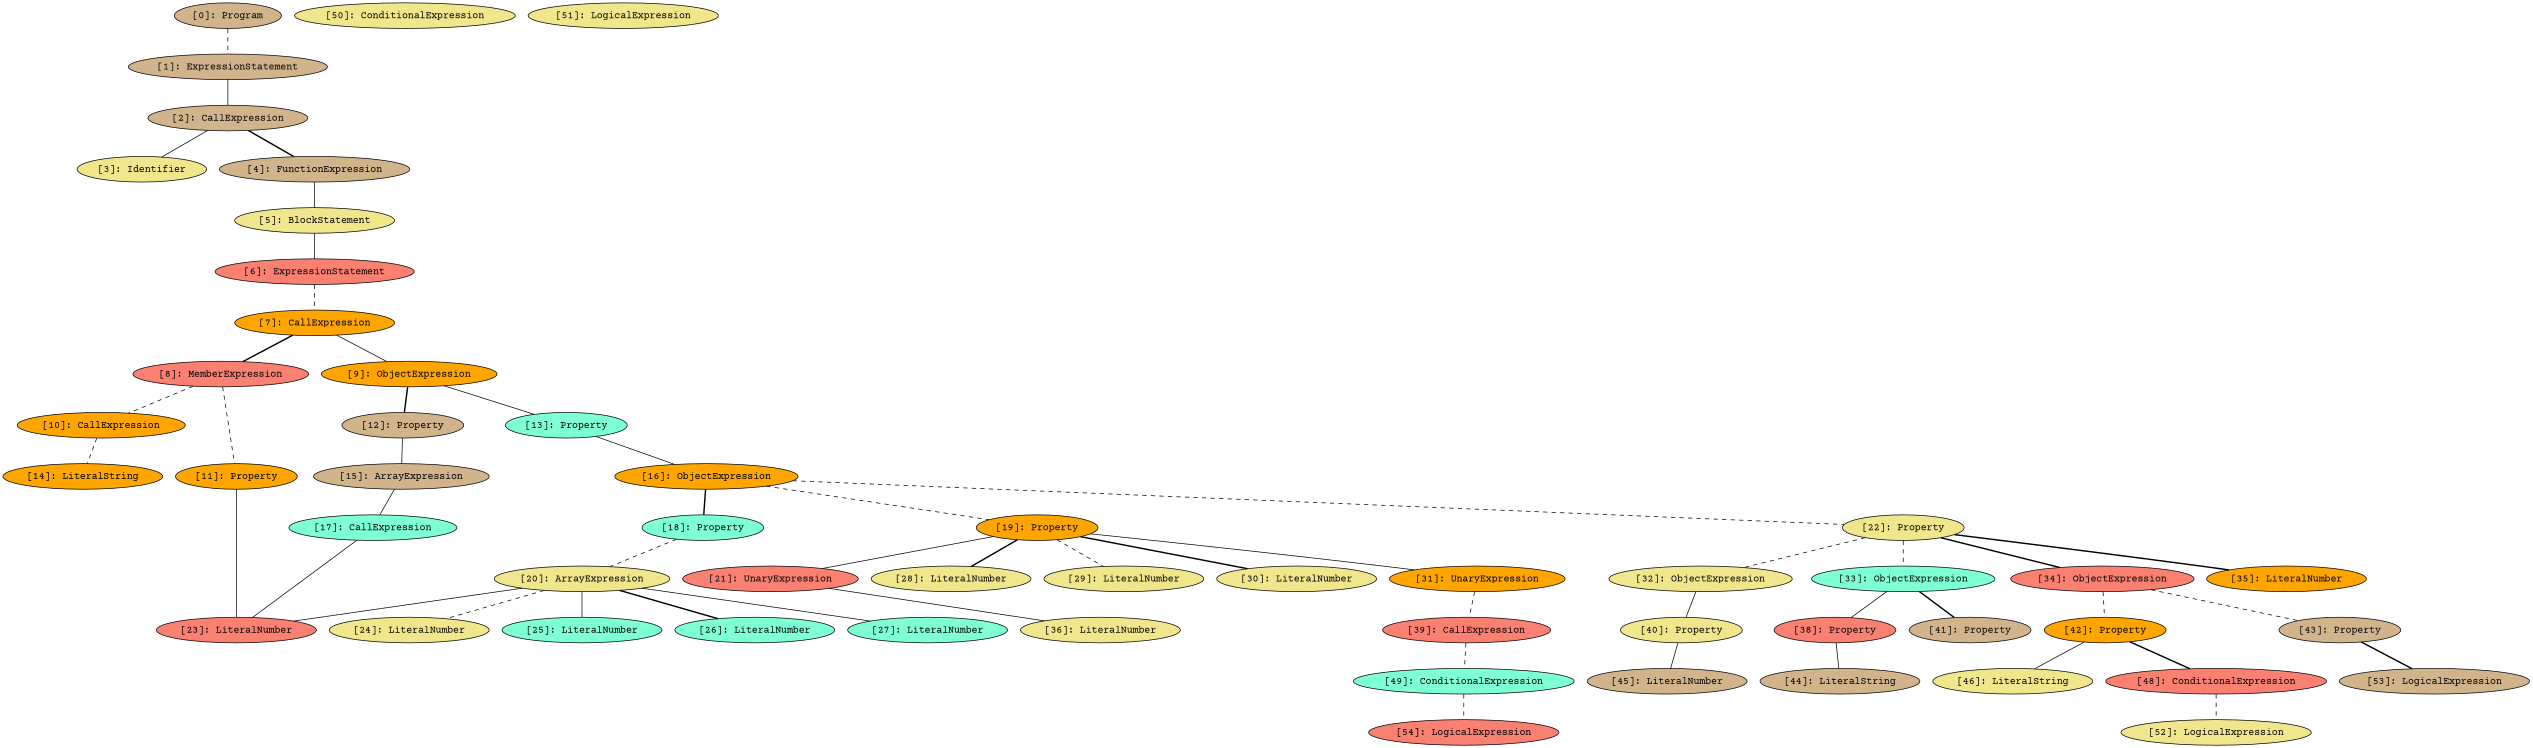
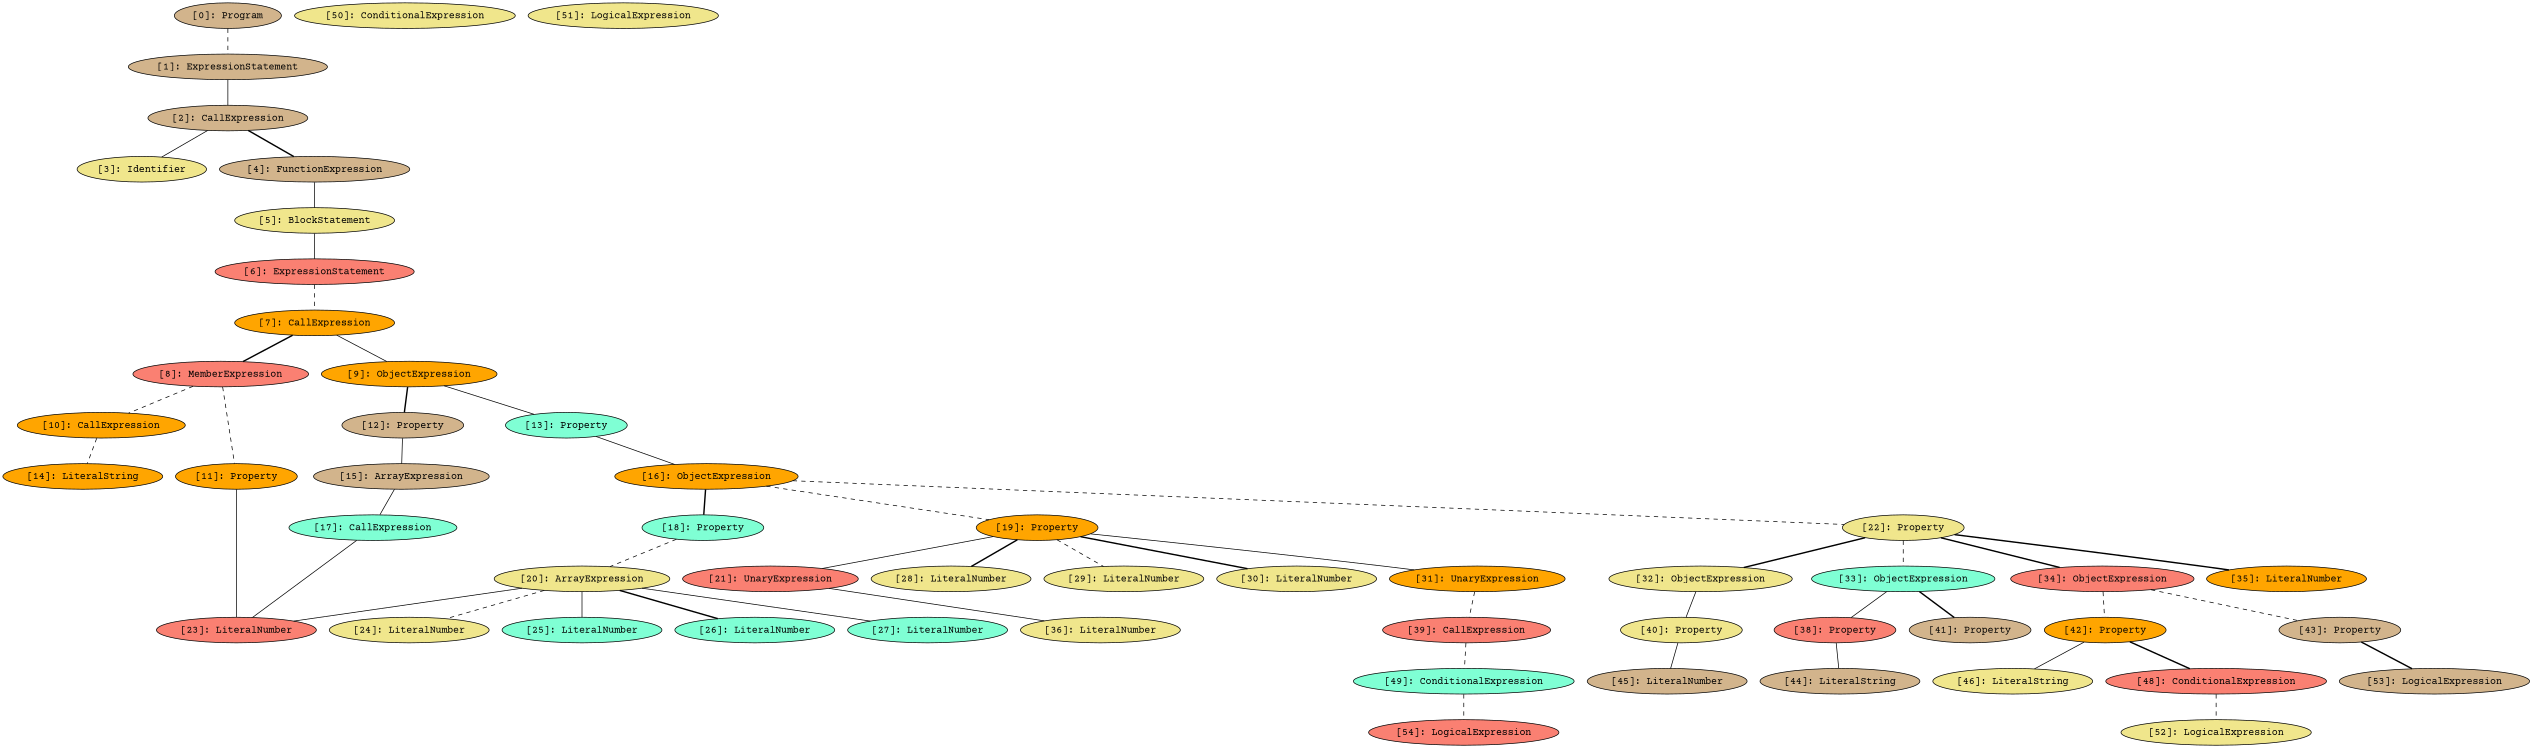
  graph {
    fontname="Courier Prime"
    node [fillcolor=khaki fontname="Courier Prime" style=filled]
    edge [fontname="Courier Prime" style=solid]
    n1 [fillcolor=tan label="[0]: Program"]
    n2 [fillcolor=tan label="[1]: ExpressionStatement"]
    n3 [fillcolor=tan label="[2]: CallExpression"]
    n4 [label="[3]: Identifier"]
    n5 [fillcolor=tan label="[4]: FunctionExpression"]
    n6 [label="[5]: BlockStatement"]
    n7 [fillcolor=salmon label="[6]: ExpressionStatement"]
    n8 [fillcolor=orange label="[7]: CallExpression"]
    n9 [fillcolor=salmon label="[8]: MemberExpression"]
    n10 [fillcolor=orange label="[9]: ObjectExpression"]
    n11 [fillcolor=orange label="[10]: CallExpression"]
    n12 [fillcolor=orange label="[11]: Property"]
    n13 [fillcolor=tan label="[12]: Property"]
    n14 [fillcolor=aquamarine label="[13]: Property"]
    n15 [fillcolor=orange label="[14]: LiteralString"]
    n16 [fillcolor=salmon label="[23]: LiteralNumber"]
    n17 [fillcolor=tan label="[15]: ArrayExpression"]
    n18 [fillcolor=orange label="[16]: ObjectExpression"]
    n19 [fillcolor=aquamarine label="[17]: CallExpression"]
    n20 [fillcolor=aquamarine label="[18]: Property"]
    n21 [fillcolor=orange label="[19]: Property"]
    n22 [label="[22]: Property"]
    n23 [label="[20]: ArrayExpression"]
    n24 [fillcolor=salmon label="[21]: UnaryExpression"]
    n25 [label="[28]: LiteralNumber"]
    n26 [label="[29]: LiteralNumber"]
    n27 [label="[30]: LiteralNumber"]
    n28 [fillcolor=orange label="[31]: UnaryExpression"]
    n29 [label="[32]: ObjectExpression"]
    n30 [fillcolor=aquamarine label="[33]: ObjectExpression"]
    n31 [fillcolor=salmon label="[34]: ObjectExpression"]
    n32 [fillcolor=orange label="[35]: LiteralNumber"]
    n33 [label="[24]: LiteralNumber"]
    n34 [fillcolor=aquamarine label="[25]: LiteralNumber"]
    n35 [fillcolor=aquamarine label="[26]: LiteralNumber"]
    n36 [fillcolor=aquamarine label="[27]: LiteralNumber"]
    n37 [label="[36]: LiteralNumber"]
    n38 [fillcolor=salmon label="[39]: CallExpression"]
    n39 [label="[40]: Property"]
    n40 [fillcolor=salmon label="[38]: Property"]
    n41 [fillcolor=tan label="[41]: Property"]
    n42 [fillcolor=orange label="[42]: Property"]
    n43 [fillcolor=tan label="[43]: Property"]
    n44 [fillcolor=aquamarine label="[49]: ConditionalExpression"]
    n45 [fillcolor=tan label="[45]: LiteralNumber"]
    n46 [fillcolor=tan label="[44]: LiteralString"]
    n47 [label="[46]: LiteralString"]
    n48 [fillcolor=salmon label="[48]: ConditionalExpression"]
    n49 [fillcolor=tan label="[53]: LogicalExpression"]
    n50 [fillcolor=salmon label="[54]: LogicalExpression"]
    n51 [label="[52]: LogicalExpression"]
    n52 [label="[50]: ConditionalExpression"]
    n53 [label="[51]: LogicalExpression"]
    n1 -- n2 [style=dashed]
    n2 -- n3
    n3 -- n4
    n3 -- n5 [style=bold]
    n5 -- n6
    n6 -- n7
    n7 -- n8 [style=dashed]
    n8 -- n9 [style=bold]
    n8 -- n10
    n9 -- n11 [style=dashed]
    n9 -- n12 [style=dashed]
    n10 -- n13 [style=bold]
    n10 -- n14
    n11 -- n15 [style=dashed]
    n12 -- n16
    n13 -- n17
    n14 -- n18
    n17 -- n19
    n18 -- n20 [style=bold]
    n18 -- n21 [style=dashed]
    n18 -- n22 [style=dashed]
    n19 -- n16
    n20 -- n23 [style=dashed]
    n21 -- n24
    n21 -- n25 [style=bold]
    n21 -- n26 [style=dashed]
    n21 -- n27 [style=bold]
    n21 -- n28
-   n22 -- n29 [style=dashed]
+   n22 -- n29 [style=bold]
    n22 -- n30 [style=dashed]
    n22 -- n31 [style=bold]
    n22 -- n32 [style=bold]
    n23 -- n16
    n23 -- n33 [style=dashed]
    n23 -- n34
    n23 -- n35 [style=bold]
    n23 -- n36
    n24 -- n37
    n28 -- n38 [style=dashed]
    n29 -- n39
    n30 -- n40
    n30 -- n41 [style=bold]
    n31 -- n42 [style=dashed]
    n31 -- n43 [style=dashed]
    n38 -- n44 [style=dashed]
    n39 -- n45
    n40 -- n46
    n42 -- n47
    n42 -- n48 [style=bold]
    n43 -- n49 [style=bold]
    n44 -- n50 [style=dashed]
    n48 -- n51 [style=dashed]
  }
